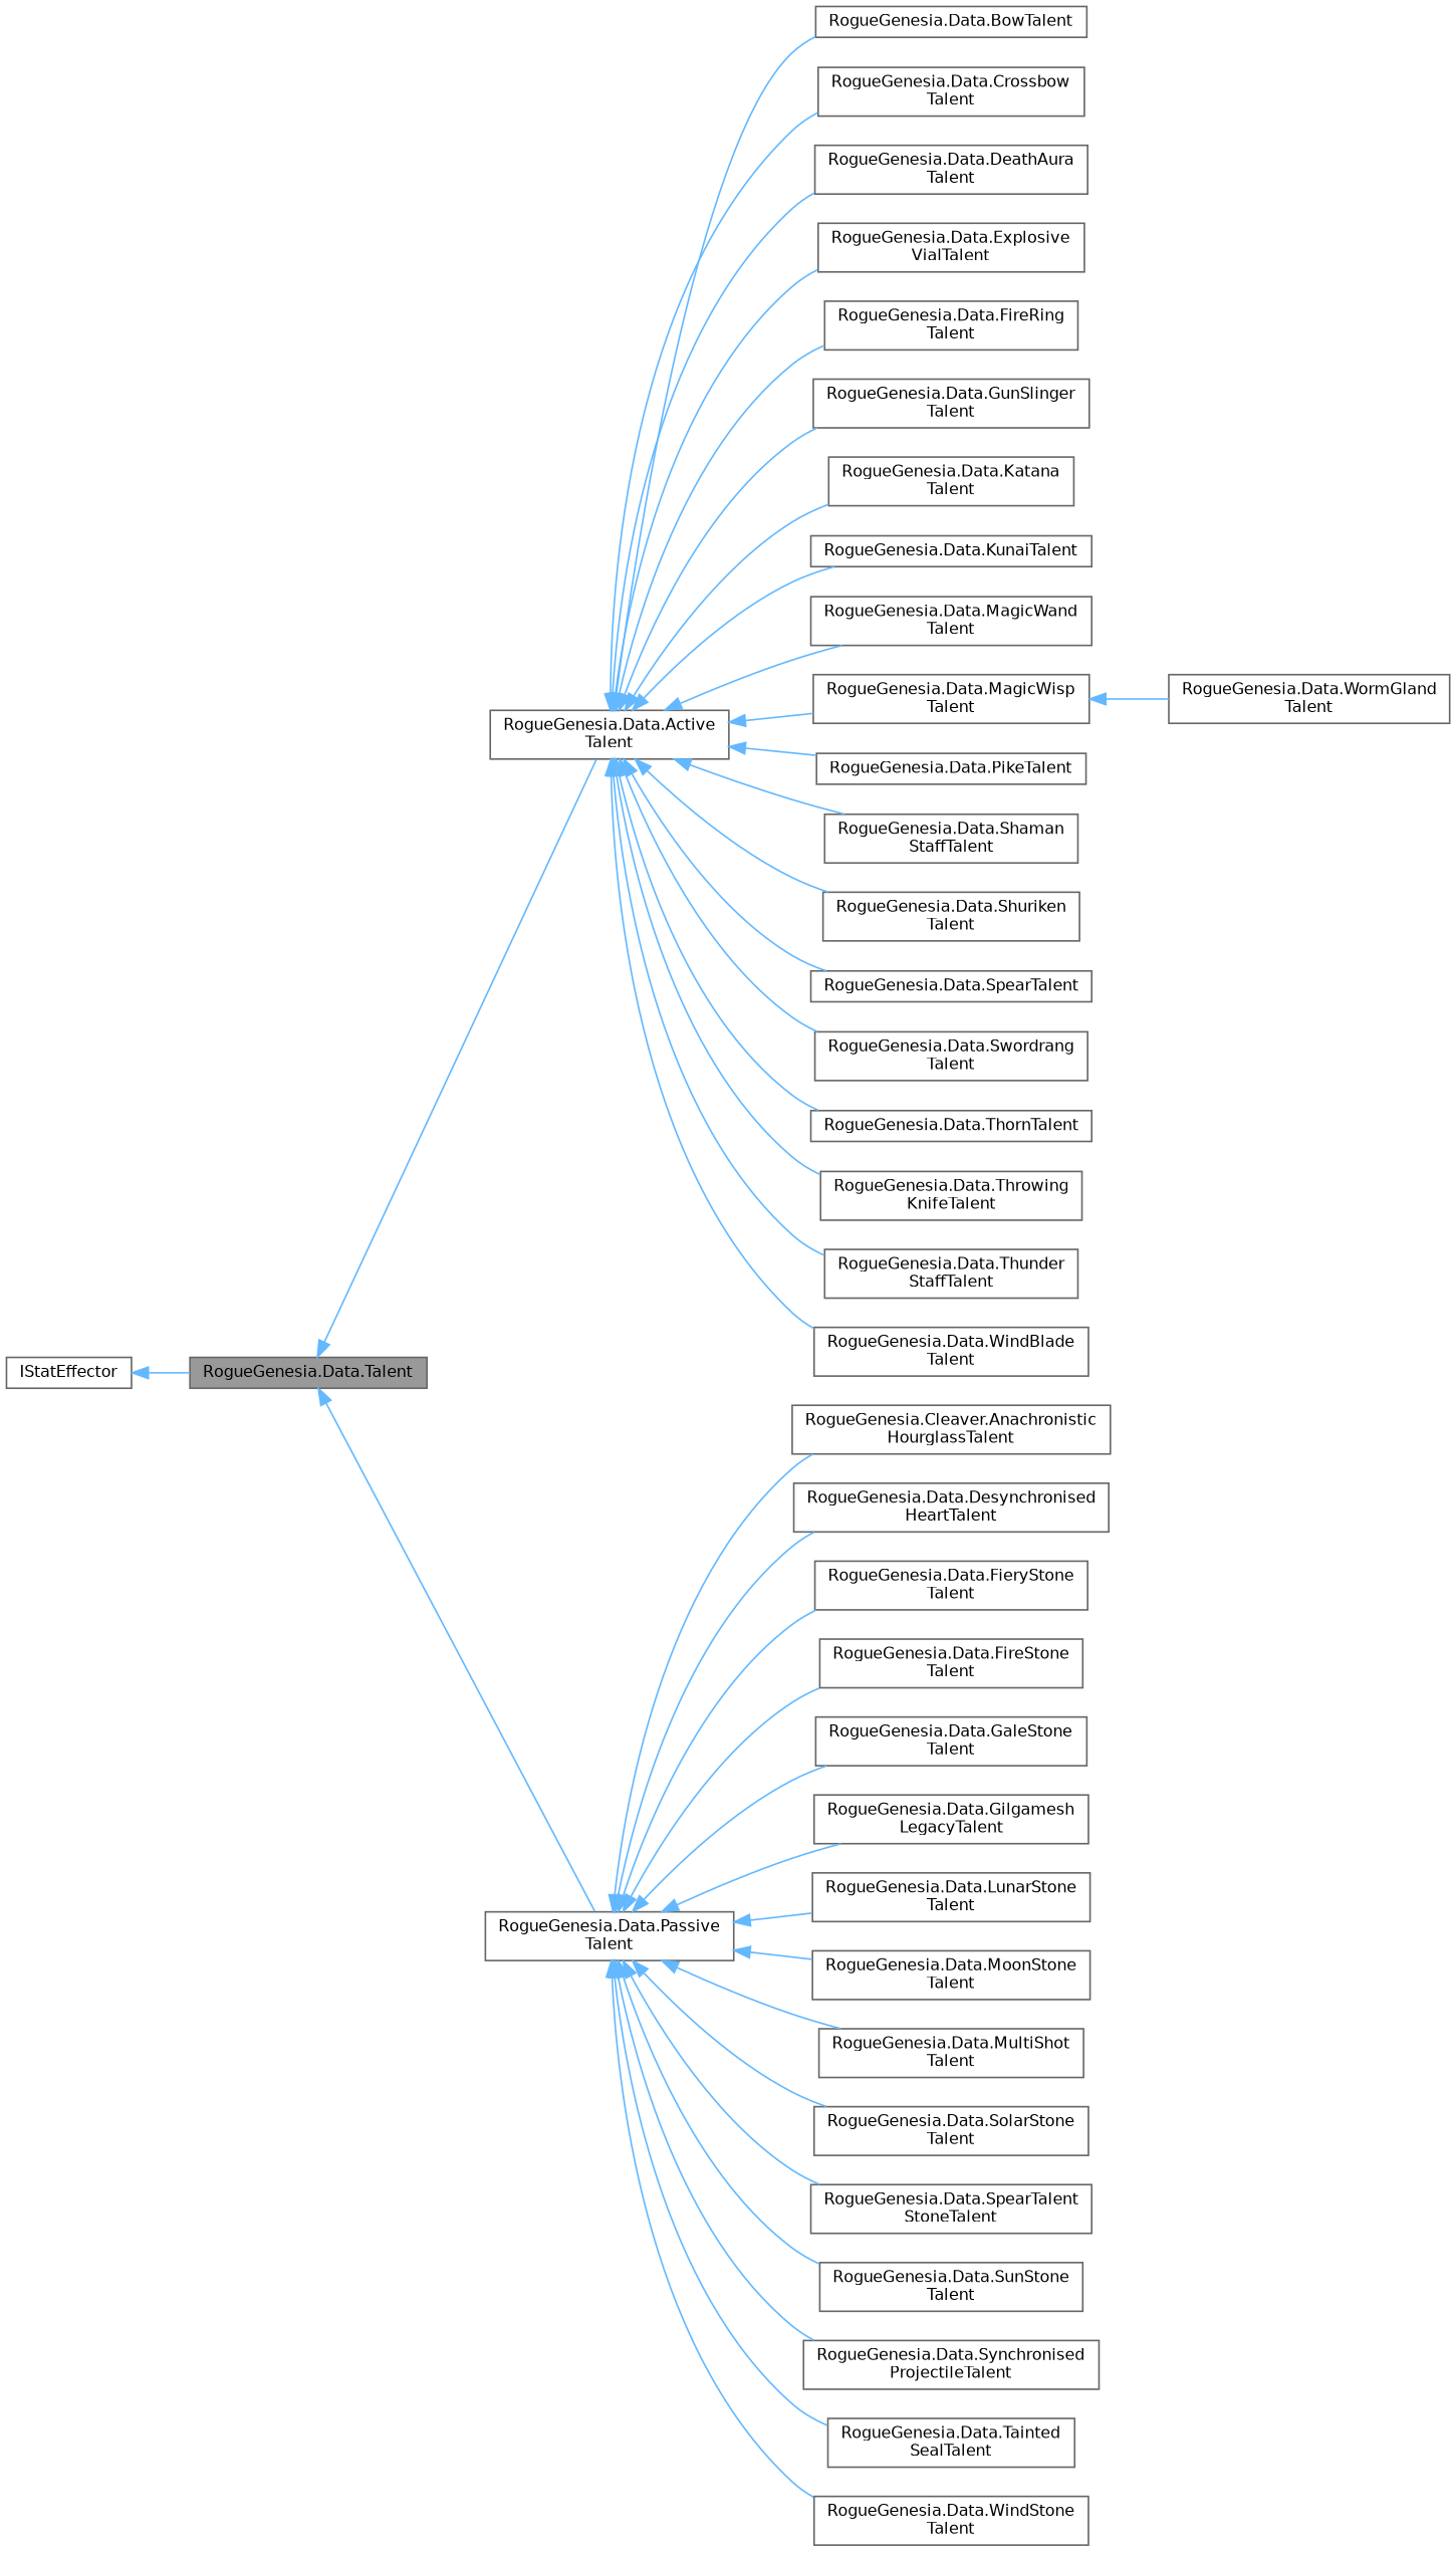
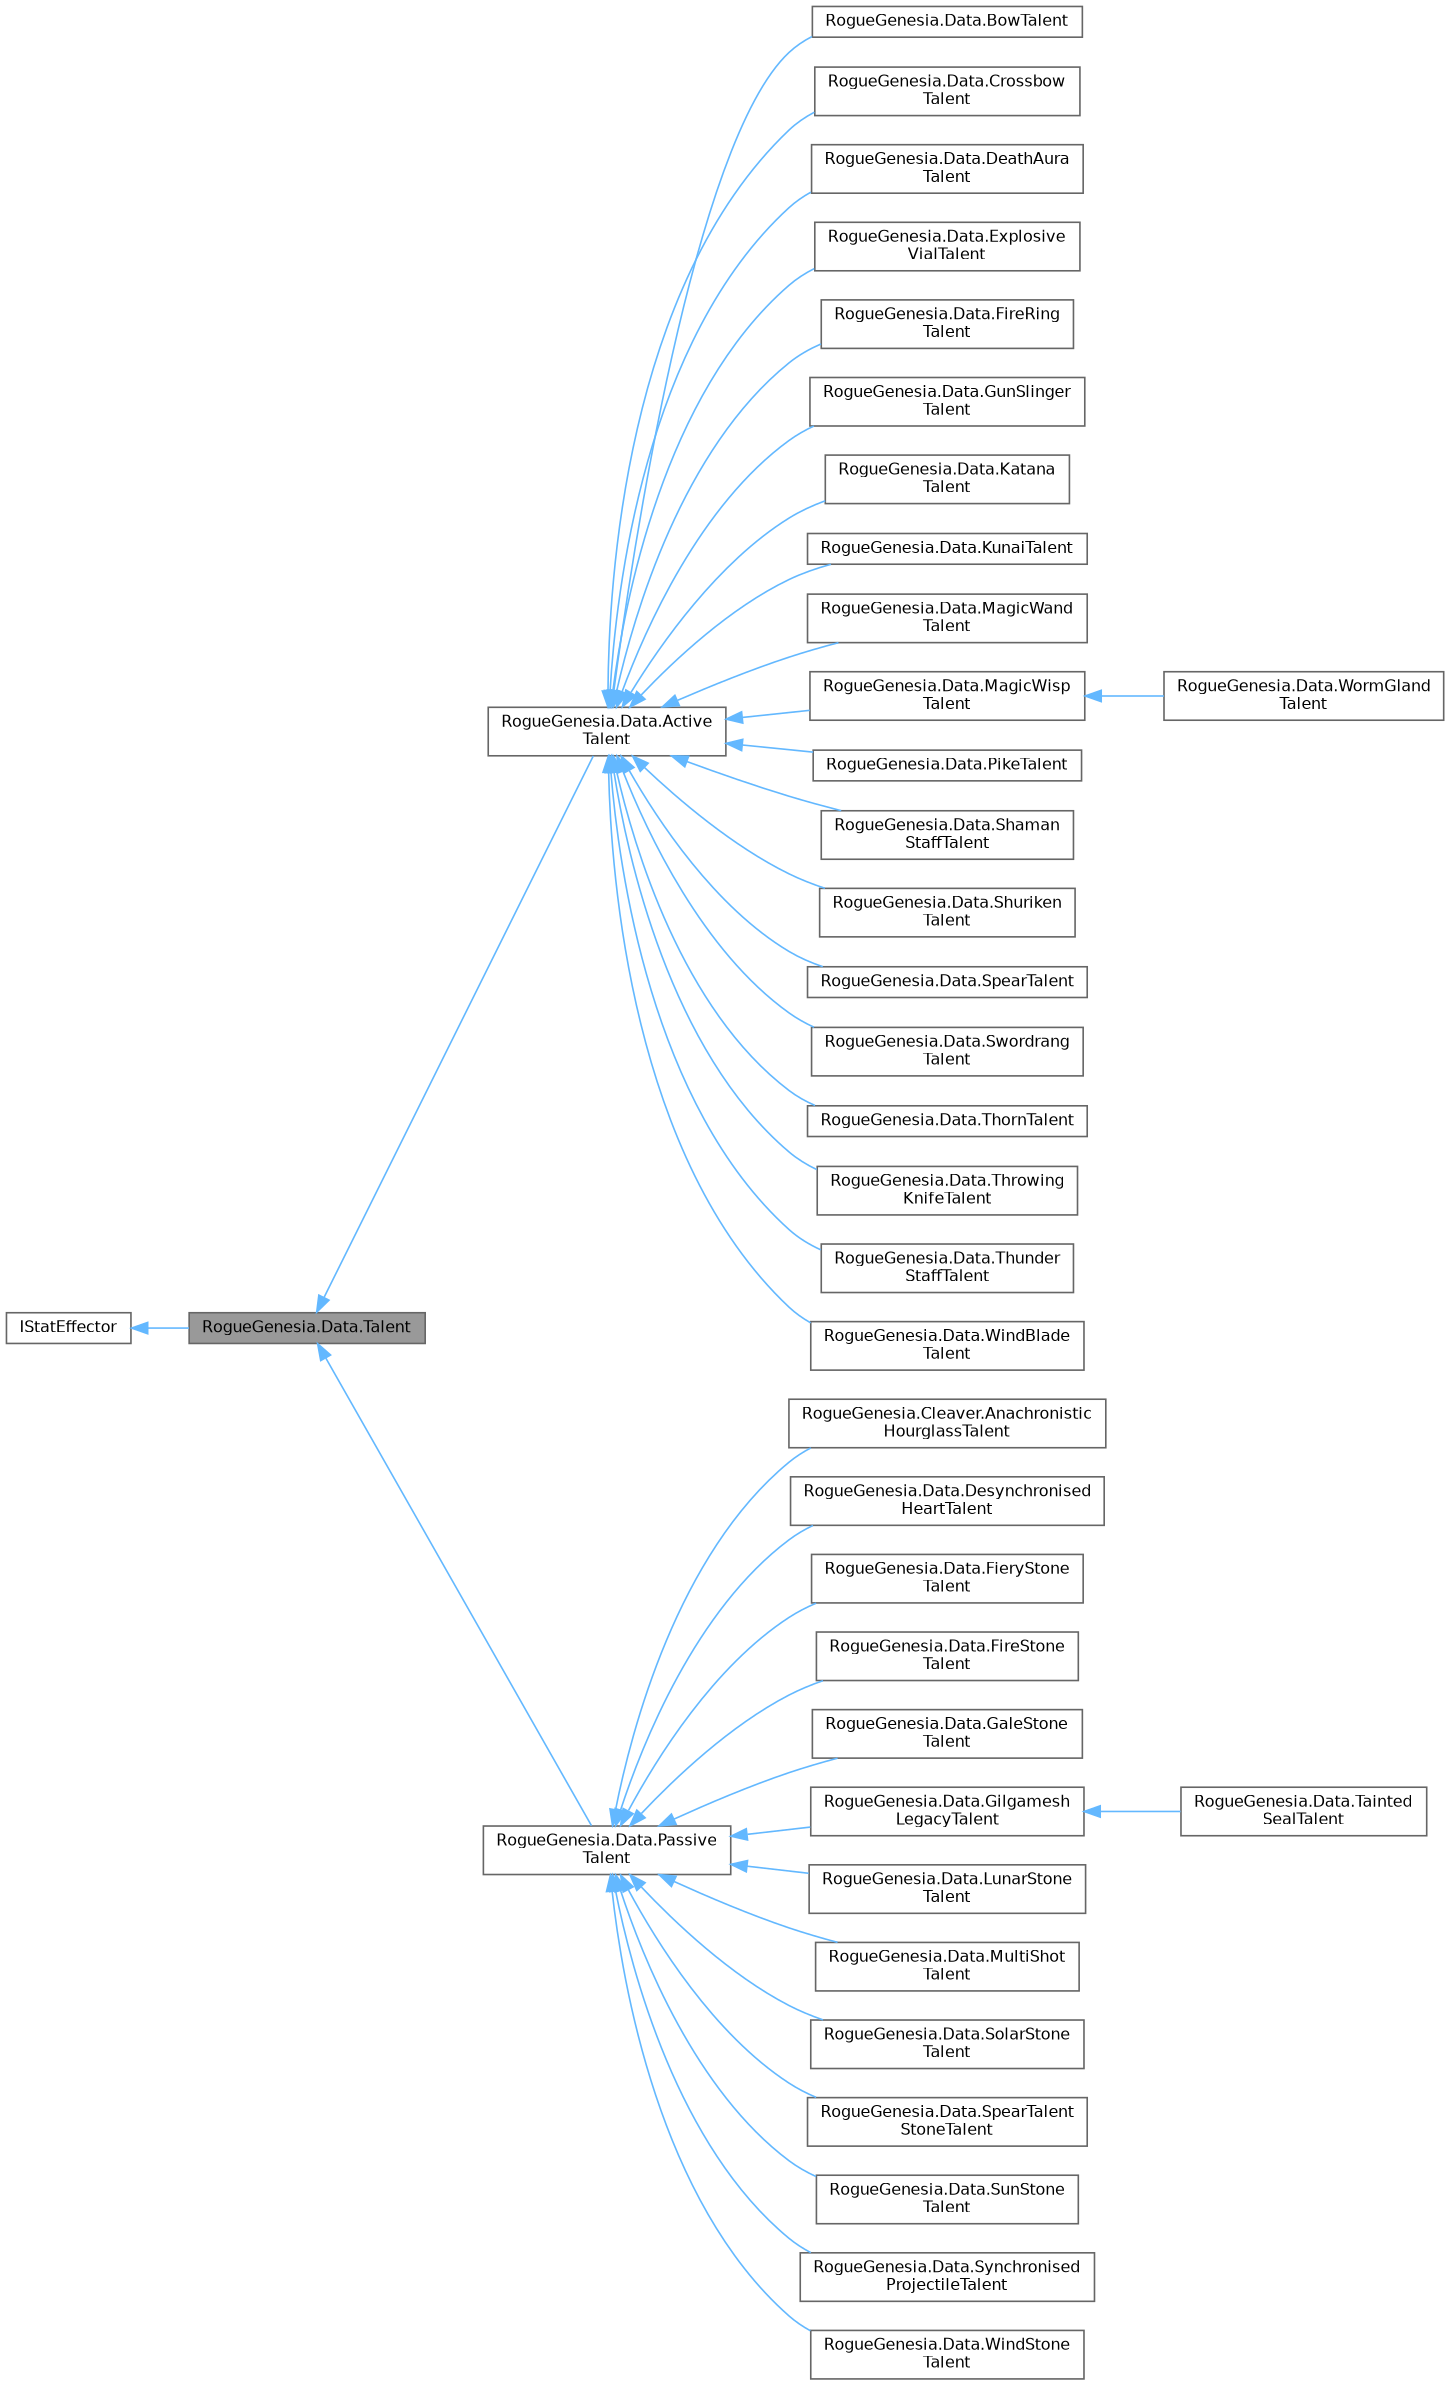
  digraph {
    rankdir=LR
    node [color=gray40 fillcolor=white fontname=Helvetica fontsize=10 shape=box style=filled]
    edge [color=steelblue1 dir=back fontname=Helvetica fontsize=10 labelfontname=Helvetica labelfontsize=10 style=solid]
    n1 [fillcolor=grey60 fontcolor=black height=0.2 label="RogueGenesia.Data.Talent" width=0.4]
    n2 [height=0.2 label="RogueGenesia.Data.Active\lTalent" width=0.4]
    n3 [height=0.2 label="RogueGenesia.Data.Passive\lTalent" width=0.4]
    n4 [height=0.2 label="RogueGenesia.Data.BowTalent" width=0.4]
    n5 [height=0.2 label="RogueGenesia.Data.Crossbow\lTalent" width=0.4]
    n6 [height=0.2 label="RogueGenesia.Data.DeathAura\lTalent" width=0.4]
    n7 [height=0.2 label="RogueGenesia.Data.Explosive\lVialTalent" width=0.4]
    n8 [height=0.2 label="RogueGenesia.Data.FireRing\lTalent" width=0.4]
    n9 [height=0.2 label="RogueGenesia.Data.GunSlinger\lTalent" width=0.4]
    n10 [height=0.2 label="RogueGenesia.Data.Katana\lTalent" width=0.4]
    n11 [height=0.2 label="RogueGenesia.Data.KunaiTalent" width=0.4]
    n12 [height=0.2 label="RogueGenesia.Data.MagicWand\lTalent" width=0.4]
    n13 [height=0.2 label="RogueGenesia.Data.MagicWisp\lTalent" width=0.4]
    n14 [height=0.2 label="RogueGenesia.Data.PikeTalent" width=0.4]
    n15 [height=0.2 label="RogueGenesia.Data.Shaman\lStaffTalent" width=0.4]
    n16 [height=0.2 label="RogueGenesia.Data.Shuriken\lTalent" width=0.4]
    n17 [height=0.2 label="RogueGenesia.Data.SpearTalent" width=0.4]
    n18 [height=0.2 label="RogueGenesia.Data.Swordrang\lTalent" width=0.4]
    n19 [height=0.2 label="RogueGenesia.Data.ThornTalent" width=0.4]
    n20 [height=0.2 label="RogueGenesia.Data.Throwing\lKnifeTalent" width=0.4]
    n21 [height=0.2 label="RogueGenesia.Data.Thunder\lStaffTalent" width=0.4]
    n22 [height=0.2 label="RogueGenesia.Data.WindBlade\lTalent" width=0.4]
    n23 [height=0.2 label="RogueGenesia.Cleaver.Anachronistic\lHourglassTalent" width=0.4]
    n24 [height=0.2 label="RogueGenesia.Data.Desynchronised\lHeartTalent" width=0.4]
    n25 [height=0.2 label="RogueGenesia.Data.FieryStone\lTalent" width=0.4]
    n26 [height=0.2 label="RogueGenesia.Data.FireStone\lTalent" width=0.4]
    n27 [height=0.2 label="RogueGenesia.Data.GaleStone\lTalent" width=0.4]
    n28 [height=0.2 label="RogueGenesia.Data.Gilgamesh\lLegacyTalent" width=0.4]
    n29 [height=0.2 label="RogueGenesia.Data.LunarStone\lTalent" width=0.4]
-   n30 [height=0.2 label="RogueGenesia.Data.MoonStone\lTalent" width=0.4]
    n31 [height=0.2 label="RogueGenesia.Data.MultiShot\lTalent" width=0.4]
    n32 [height=0.2 label="RogueGenesia.Data.SolarStone\lTalent" width=0.4]
    n33 [height=0.2 label="RogueGenesia.Data.SpearTalent\lStoneTalent" width=0.4]
    n34 [height=0.2 label="RogueGenesia.Data.SunStone\lTalent" width=0.4]
    n35 [height=0.2 label="RogueGenesia.Data.Synchronised\lProjectileTalent" width=0.4]
    n36 [height=0.2 label="RogueGenesia.Data.Tainted\lSealTalent" width=0.4]
    n37 [height=0.2 label="RogueGenesia.Data.WindStone\lTalent" width=0.4]
    n38 [height=0.2 label=IStatEffector width=0.4]
    n39 [height=0.2 label="RogueGenesia.Data.WormGland\lTalent" width=0.4]
    n1 -> n2
    n1 -> n3
    n2 -> n4
    n2 -> n5
    n2 -> n6
    n2 -> n7
    n2 -> n8
    n2 -> n9
    n2 -> n10
    n2 -> n11
    n2 -> n12
    n2 -> n13
    n2 -> n14
    n2 -> n15
    n2 -> n16
    n2 -> n17
    n2 -> n18
    n2 -> n19
    n2 -> n20
    n2 -> n21
    n2 -> n22
    n3 -> n23
    n3 -> n24
    n3 -> n25
    n3 -> n26
    n3 -> n27
    n3 -> n28
    n3 -> n29
-   n3 -> n30
    n3 -> n31
    n3 -> n32
    n3 -> n33
    n3 -> n34
    n3 -> n35
-   n3 -> n36
+   n28 -> n36
    n3 -> n37
    n13 -> n39
    n38 -> n1
  }
